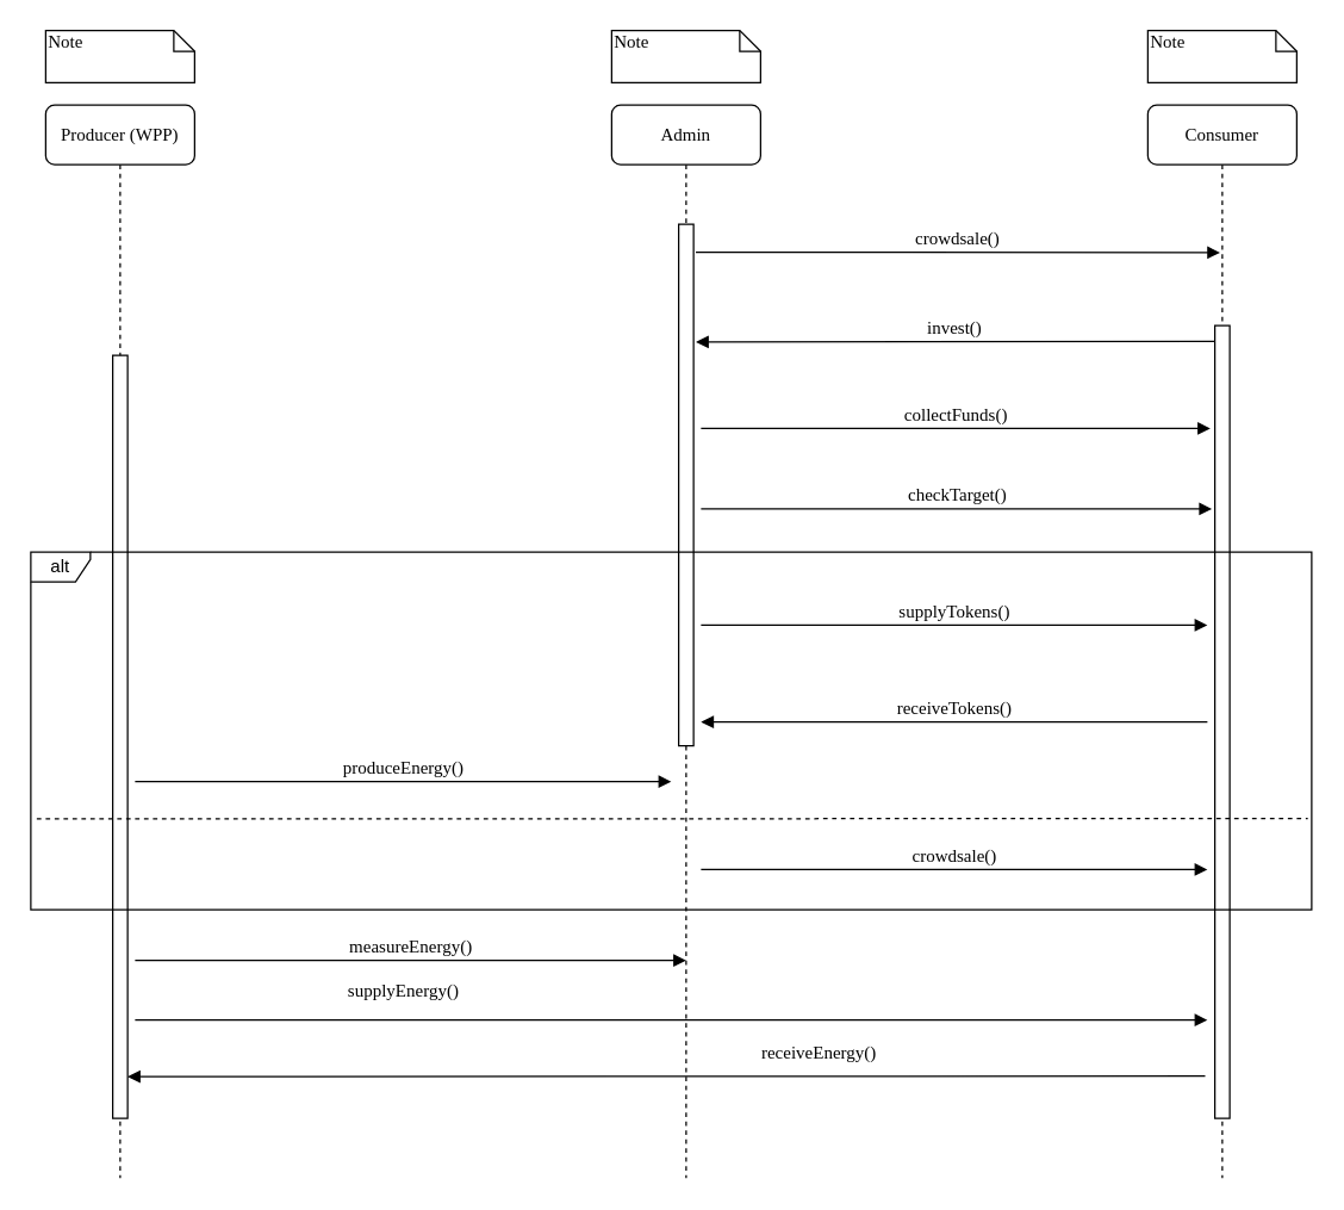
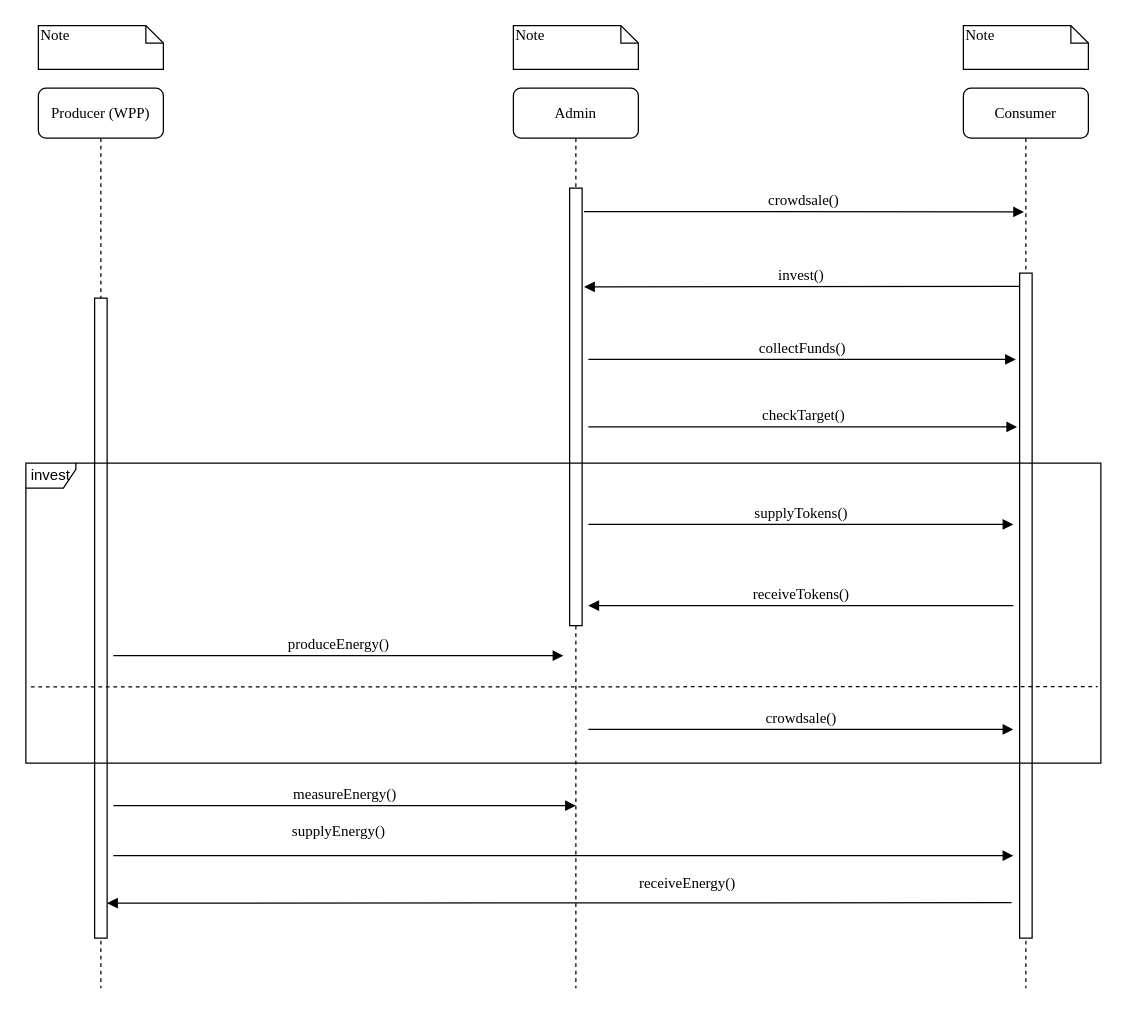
  <mxCell id="0" />
  <mxCell id="1" parent="0" />
  <mxCell id="2" value="Producer (WPP)" style="shape=umlLifeline;perimeter=lifelinePerimeter;whiteSpace=wrap;html=1;container=1;collapsible=0;recursiveResize=0;outlineConnect=0;rounded=1;shadow=0;comic=0;labelBackgroundColor=none;strokeColor=#000000;strokeWidth=1;fillColor=#FFFFFF;fontFamily=Verdana;fontSize=12;fontColor=#000000;align=center;" parent="1" vertex="1"><mxGeometry x="30" y="70" width="100" height="720" as="geometry" /></mxCell>
  <mxCell id="3" value="" style="html=1;points=[];perimeter=orthogonalPerimeter;rounded=0;shadow=0;comic=0;labelBackgroundColor=none;strokeColor=#000000;strokeWidth=1;fillColor=#FFFFFF;fontFamily=Verdana;fontSize=12;fontColor=#000000;align=center;" parent="2" vertex="1"><mxGeometry x="45" y="168" width="10" height="512" as="geometry" /></mxCell>
  <mxCell id="4" value="Admin" style="shape=umlLifeline;perimeter=lifelinePerimeter;whiteSpace=wrap;html=1;container=1;collapsible=0;recursiveResize=0;outlineConnect=0;rounded=1;shadow=0;comic=0;labelBackgroundColor=none;strokeColor=#000000;strokeWidth=1;fillColor=#FFFFFF;fontFamily=Verdana;fontSize=12;fontColor=#000000;align=center;" parent="1" vertex="1"><mxGeometry x="410" y="70" width="100" height="720" as="geometry" /></mxCell>
  <mxCell id="5" value="" style="html=1;points=[];perimeter=orthogonalPerimeter;rounded=0;shadow=0;comic=0;labelBackgroundColor=none;strokeColor=#000000;strokeWidth=1;fillColor=#FFFFFF;fontFamily=Verdana;fontSize=12;fontColor=#000000;align=center;" vertex="1" parent="4"><mxGeometry x="45" y="80" width="10" height="350" as="geometry" /></mxCell>
  <mxCell id="6" value="Consumer" style="shape=umlLifeline;perimeter=lifelinePerimeter;whiteSpace=wrap;html=1;container=1;collapsible=0;recursiveResize=0;outlineConnect=0;rounded=1;shadow=0;comic=0;labelBackgroundColor=none;strokeColor=#000000;strokeWidth=1;fillColor=#FFFFFF;fontFamily=Verdana;fontSize=12;fontColor=#000000;align=center;" parent="1" vertex="1"><mxGeometry x="770" y="70" width="100" height="720" as="geometry" /></mxCell>
  <mxCell id="7" value="" style="html=1;points=[];perimeter=orthogonalPerimeter;rounded=0;shadow=0;comic=0;labelBackgroundColor=none;strokeColor=#000000;strokeWidth=1;fillColor=#FFFFFF;fontFamily=Verdana;fontSize=12;fontColor=#000000;align=center;" parent="6" vertex="1"><mxGeometry x="45" y="148" width="10" height="532" as="geometry" /></mxCell>
  <mxCell id="8" value="Note" style="shape=note;whiteSpace=wrap;html=1;size=14;verticalAlign=top;align=left;spacingTop=-6;rounded=0;shadow=0;comic=0;labelBackgroundColor=none;strokeColor=#000000;strokeWidth=1;fillColor=#FFFFFF;fontFamily=Verdana;fontSize=12;fontColor=#000000;" parent="1" vertex="1"><mxGeometry x="30" y="20" width="100" height="35" as="geometry" /></mxCell>
  <mxCell id="9" value="Note" style="shape=note;whiteSpace=wrap;html=1;size=14;verticalAlign=top;align=left;spacingTop=-6;rounded=0;shadow=0;comic=0;labelBackgroundColor=none;strokeColor=#000000;strokeWidth=1;fillColor=#FFFFFF;fontFamily=Verdana;fontSize=12;fontColor=#000000;" parent="1" vertex="1"><mxGeometry x="410" y="20" width="100" height="35" as="geometry" /></mxCell>
  <mxCell id="10" value="Note" style="shape=note;whiteSpace=wrap;html=1;size=14;verticalAlign=top;align=left;spacingTop=-6;rounded=0;shadow=0;comic=0;labelBackgroundColor=none;strokeColor=#000000;strokeWidth=1;fillColor=#FFFFFF;fontFamily=Verdana;fontSize=12;fontColor=#000000;" parent="1" vertex="1"><mxGeometry x="770" y="20" width="100" height="35" as="geometry" /></mxCell>
  <mxCell id="11" value="measureEnergy()" style="html=1;verticalAlign=bottom;endArrow=block;labelBackgroundColor=none;fontFamily=Verdana;fontSize=12;edgeStyle=elbowEdgeStyle;elbow=vertical;" edge="1" parent="1"><mxGeometry relative="1" as="geometry"><mxPoint x="90" y="644" as="sourcePoint" /><mxPoint x="460" y="644" as="targetPoint" /></mxGeometry></mxCell>
  <mxCell id="12" value="crowdsale()" style="html=1;verticalAlign=bottom;endArrow=block;labelBackgroundColor=none;fontFamily=Verdana;fontSize=12;edgeStyle=elbowEdgeStyle;elbow=vertical;" edge="1" parent="1"><mxGeometry relative="1" as="geometry"><mxPoint x="470" y="583" as="sourcePoint" /><mxPoint x="810" y="583" as="targetPoint" /></mxGeometry></mxCell>
  <mxCell id="13" value="checkTarget()" style="html=1;verticalAlign=bottom;endArrow=block;labelBackgroundColor=none;fontFamily=Verdana;fontSize=12;edgeStyle=elbowEdgeStyle;elbow=vertical;" edge="1" parent="1"><mxGeometry relative="1" as="geometry"><mxPoint x="470" y="341" as="sourcePoint" /><mxPoint x="813" y="341" as="targetPoint" /><Array as="points" /></mxGeometry></mxCell>
  <mxCell id="14" value="supplyTokens()" style="html=1;verticalAlign=bottom;endArrow=block;labelBackgroundColor=none;fontFamily=Verdana;fontSize=12;edgeStyle=elbowEdgeStyle;elbow=vertical;" edge="1" parent="1"><mxGeometry relative="1" as="geometry"><mxPoint x="470" y="419" as="sourcePoint" /><mxPoint x="810" y="419" as="targetPoint" /></mxGeometry></mxCell>
  <mxCell id="15" value="invest()" style="html=1;verticalAlign=bottom;endArrow=block;labelBackgroundColor=none;fontFamily=Verdana;fontSize=12;edgeStyle=elbowEdgeStyle;elbow=vertical;entryX=1.157;entryY=0.217;entryDx=0;entryDy=0;entryPerimeter=0;" edge="1" parent="1"><mxGeometry relative="1" as="geometry"><mxPoint x="815" y="228.524" as="sourcePoint" /><mxPoint x="466.571" y="228.524" as="targetPoint" /></mxGeometry></mxCell>
  <mxCell id="16" value="receiveTokens()" style="html=1;verticalAlign=bottom;endArrow=block;labelBackgroundColor=none;fontFamily=Verdana;fontSize=12;edgeStyle=elbowEdgeStyle;elbow=vertical;" edge="1" parent="1"><mxGeometry relative="1" as="geometry"><mxPoint x="810" y="484" as="sourcePoint" /><mxPoint x="470" y="484" as="targetPoint" /></mxGeometry></mxCell>
- <mxCell id="17" value="alt" style="shape=umlFrame;whiteSpace=wrap;html=1;width=40;height=20;" vertex="1" parent="1"><mxGeometry x="20" y="370" width="860" height="240" as="geometry" /></mxCell>
+ <mxCell id="17" value="invest" style="shape=umlFrame;whiteSpace=wrap;html=1;width=40;height=20;" vertex="1" parent="1"><mxGeometry x="20" y="370" width="860" height="240" as="geometry" /></mxCell>
  <mxCell id="18" value="" style="endArrow=none;dashed=1;html=1;entryX=0.997;entryY=0.665;entryDx=0;entryDy=0;entryPerimeter=0;" edge="1" parent="1"><mxGeometry width="50" height="50" relative="1" as="geometry"><mxPoint x="24" y="549" as="sourcePoint" /><mxPoint x="877.42" y="548.7" as="targetPoint" /><Array as="points"><mxPoint x="200" y="549" /><mxPoint x="390" y="549" /></Array></mxGeometry></mxCell>
  <mxCell id="19" value="crowdsale()" style="html=1;verticalAlign=bottom;endArrow=block;labelBackgroundColor=none;fontFamily=Verdana;fontSize=12;edgeStyle=elbowEdgeStyle;elbow=vertical;exitX=1.252;exitY=0.081;exitDx=0;exitDy=0;exitPerimeter=0;" edge="1" parent="1"><mxGeometry relative="1" as="geometry"><mxPoint x="466.524" y="168.81" as="sourcePoint" /><mxPoint x="818.5" y="168.81" as="targetPoint" /></mxGeometry></mxCell>
  <mxCell id="20" value="produceEnergy()" style="html=1;verticalAlign=bottom;endArrow=block;labelBackgroundColor=none;fontFamily=Verdana;fontSize=12;edgeStyle=elbowEdgeStyle;elbow=vertical;" edge="1" parent="1"><mxGeometry relative="1" as="geometry"><mxPoint x="90" y="524" as="sourcePoint" /><mxPoint x="450" y="524" as="targetPoint" /></mxGeometry></mxCell>
  <mxCell id="21" value="supplyEnergy()" style="html=1;verticalAlign=bottom;endArrow=block;labelBackgroundColor=none;fontFamily=Verdana;fontSize=12;edgeStyle=elbowEdgeStyle;elbow=vertical;" edge="1" parent="1"><mxGeometry x="-0.5" y="10" relative="1" as="geometry"><mxPoint x="90" y="684" as="sourcePoint" /><mxPoint x="810" y="684" as="targetPoint" /><mxPoint as="offset" /></mxGeometry></mxCell>
  <mxCell id="22" value="receiveEnergy()" style="html=1;verticalAlign=bottom;endArrow=block;labelBackgroundColor=none;fontFamily=Verdana;fontSize=12;edgeStyle=elbowEdgeStyle;elbow=vertical;" edge="1" parent="1"><mxGeometry x="-0.281" y="-7" relative="1" as="geometry"><mxPoint x="808.5" y="721.643" as="sourcePoint" /><mxPoint x="85" y="721.524" as="targetPoint" /><mxPoint as="offset" /></mxGeometry></mxCell>
  <mxCell id="23" value="collectFunds()" style="html=1;verticalAlign=bottom;endArrow=block;labelBackgroundColor=none;fontFamily=Verdana;fontSize=12;edgeStyle=elbowEdgeStyle;elbow=vertical;" edge="1" parent="1"><mxGeometry relative="1" as="geometry"><mxPoint x="470" y="287" as="sourcePoint" /><mxPoint x="812" y="286.81" as="targetPoint" /></mxGeometry></mxCell>
